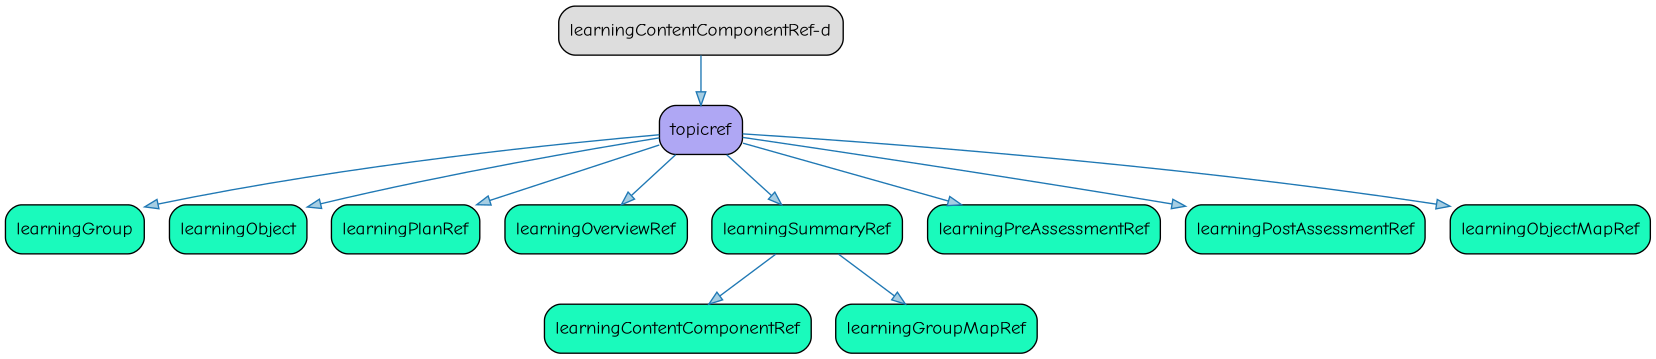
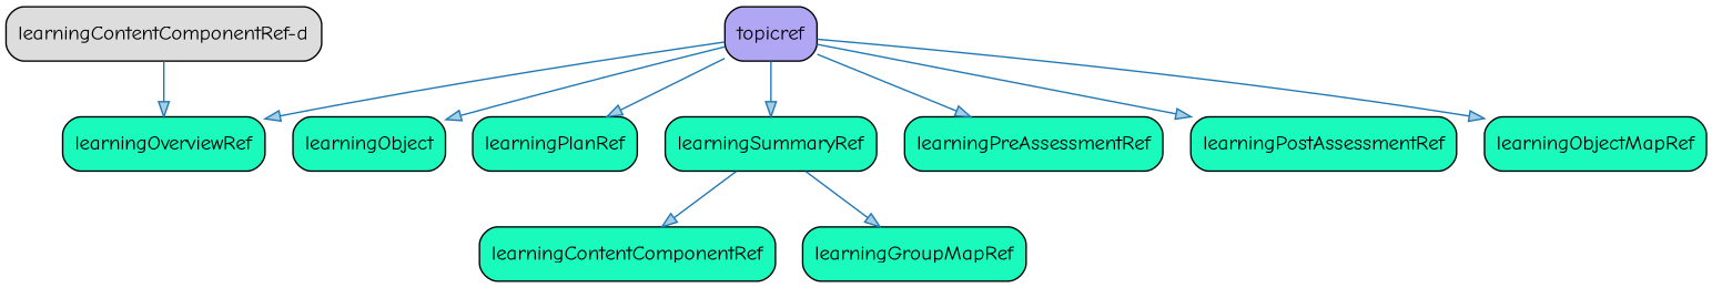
  strict digraph {
    fontname="Comic Neue"
    node [fillcolor="#1AFABC" fontname="Comic Neue" shape=Mrecord style=filled]
    edge [color="#1f78b4" fillcolor="#a6cee3" fontname="Comic Neue"]
    n1 [fillcolor="#DDDDDD" label="learningContentComponentRef-d"]
    n2 [fillcolor="#AFA7F4" label=topicref]
-   n3 [label=learningGroup]
    n4 [label=learningObject]
    n5 [label=learningPlanRef]
    n6 [label=learningOverviewRef]
    n7 [label=learningSummaryRef]
    n8 [label=learningPreAssessmentRef]
    n9 [label=learningPostAssessmentRef]
    n10 [label=learningObjectMapRef]
    n11 [label=learningContentComponentRef]
    n12 [label=learningGroupMapRef]
-   n1 -> n2
-   n2 -> n3
+   n1 -> n6
    n2 -> n4
    n2 -> n5
    n2 -> n6
    n2 -> n7
    n2 -> n8
    n2 -> n9
    n2 -> n10
    n7 -> n11
    n7 -> n12
  }
